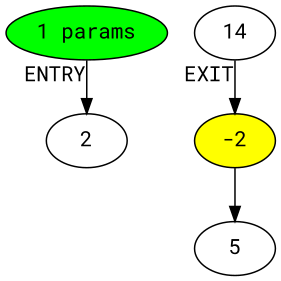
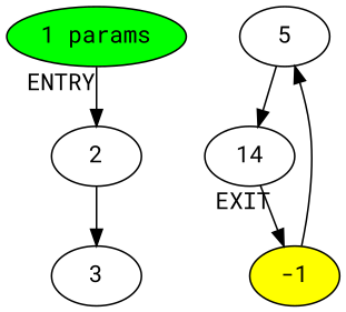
  digraph {
    fontname="Roboto Mono"
    node [fontname="Roboto Mono"]
    edge [fontname="Roboto Mono"]
    n1 [label=2]
+   n2 [label=3]
    n3 [label=5]
    n4 [label=14]
-   -1 [fillcolor=yellow style=filled label=-2]
+   -1 [fillcolor=yellow style=filled]
    n6 [fillcolor=green label="1 params" style=filled]
+   n1 -> n2
+   n3 -> n4
    n4 -> -1 [xlabel=EXIT]
    -1 -> n3
    n6 -> n1 [xlabel=ENTRY]
  }
